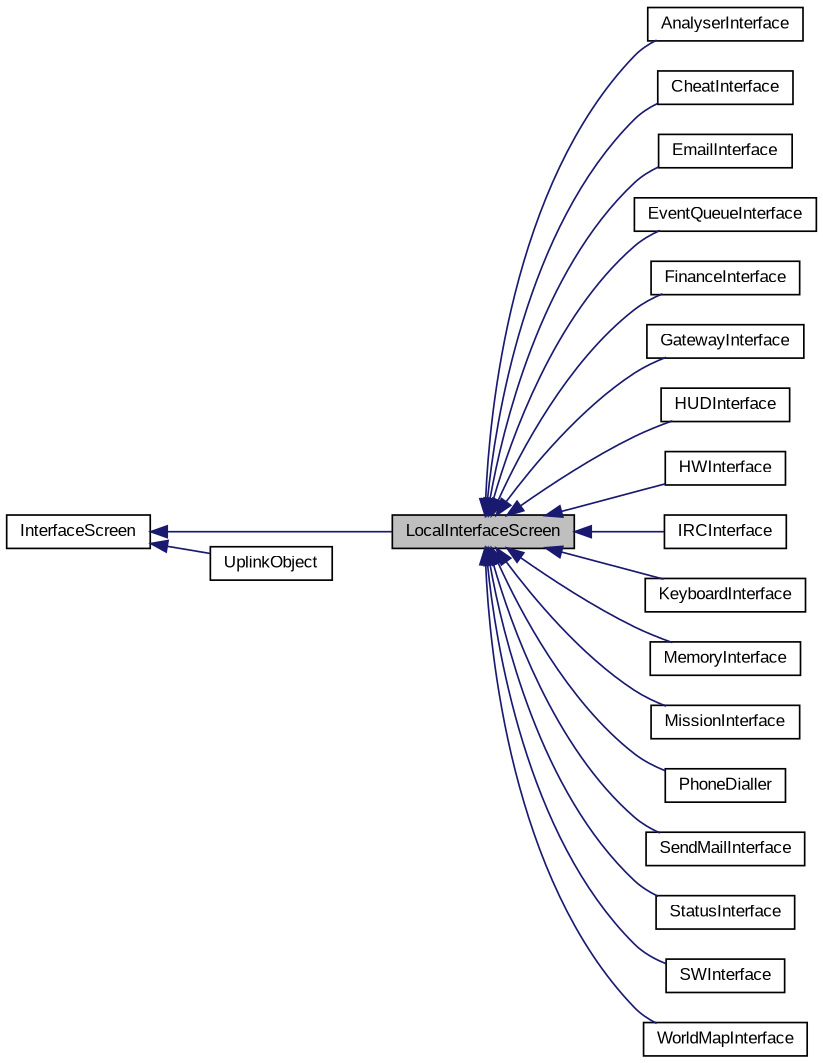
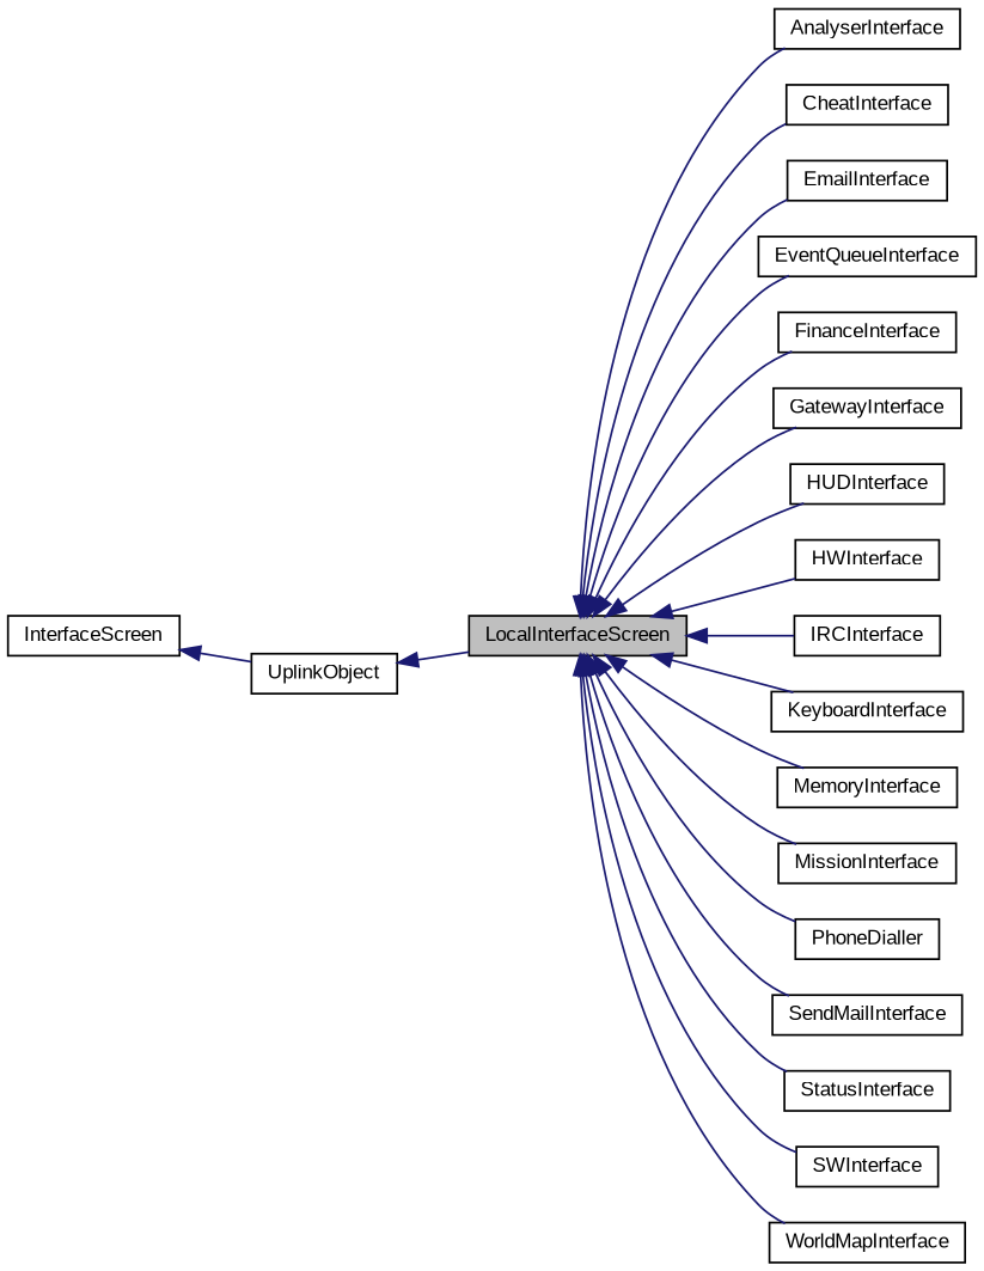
  digraph {
    fontname="Liberation Sans"
    rankdir=LR
    node [color=black fillcolor=white fontname="Liberation Sans" fontsize=10 shape=record style=filled]
    edge [color=midnightblue dir=back fontname="Liberation Sans" fontsize=10 labelfontname=Helvetica labelfontsize=10 style=solid]
    n1 [fillcolor=grey75 fontcolor=black height=0.2 label=LocalInterfaceScreen width=0.4]
    n2 [height=0.2 label=AnalyserInterface width=0.4]
    n3 [height=0.2 label=CheatInterface width=0.4]
    n4 [height=0.2 label=EmailInterface width=0.4]
    n5 [height=0.2 label=EventQueueInterface width=0.4]
    n6 [height=0.2 label=FinanceInterface width=0.4]
    n7 [height=0.2 label=GatewayInterface width=0.4]
    n8 [height=0.2 label=HUDInterface width=0.4]
    n9 [height=0.2 label=HWInterface width=0.4]
    n10 [height=0.2 label=IRCInterface width=0.4]
    n11 [height=0.2 label=KeyboardInterface width=0.4]
    n12 [height=0.2 label=MemoryInterface width=0.4]
    n13 [height=0.2 label=MissionInterface width=0.4]
    n14 [height=0.2 label=PhoneDialler width=0.4]
    n15 [height=0.2 label=SendMailInterface width=0.4]
    n16 [height=0.2 label=StatusInterface width=0.4]
    n17 [height=0.2 label=SWInterface width=0.4]
    n18 [height=0.2 label=WorldMapInterface width=0.4]
    n19 [height=0.2 label=InterfaceScreen width=0.4]
    n20 [height=0.2 label=UplinkObject width=0.4]
    n1 -> n2
    n1 -> n3
    n1 -> n4
    n1 -> n5
    n1 -> n6
    n1 -> n7
    n1 -> n8
    n1 -> n9
    n1 -> n10
    n1 -> n11
    n1 -> n12
    n1 -> n13
    n1 -> n14
    n1 -> n15
    n1 -> n16
    n1 -> n17
    n1 -> n18
-   n19 -> n1
+   n20 -> n1
    n19 -> n20
  }
